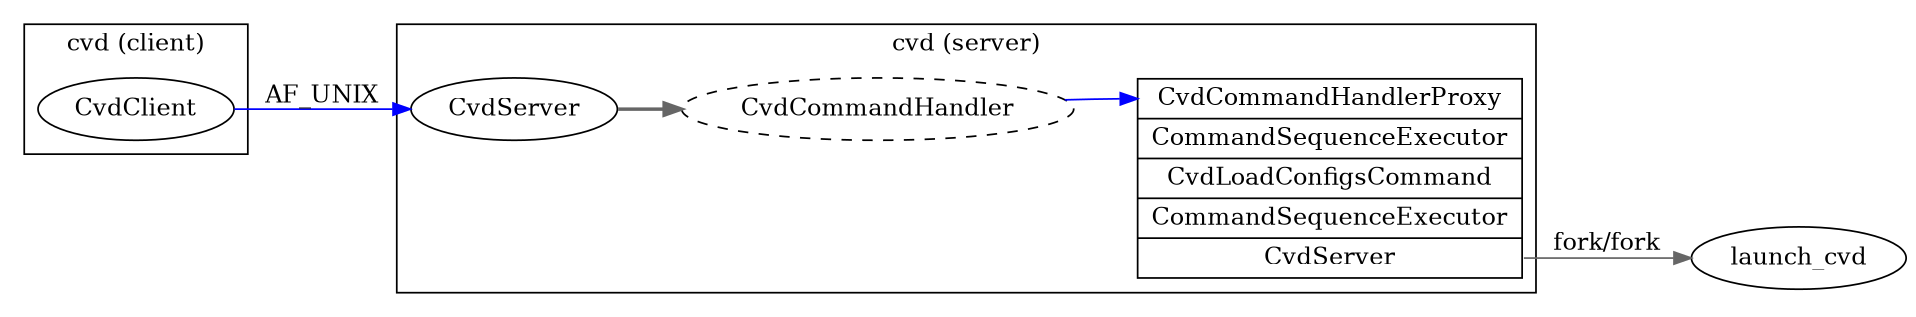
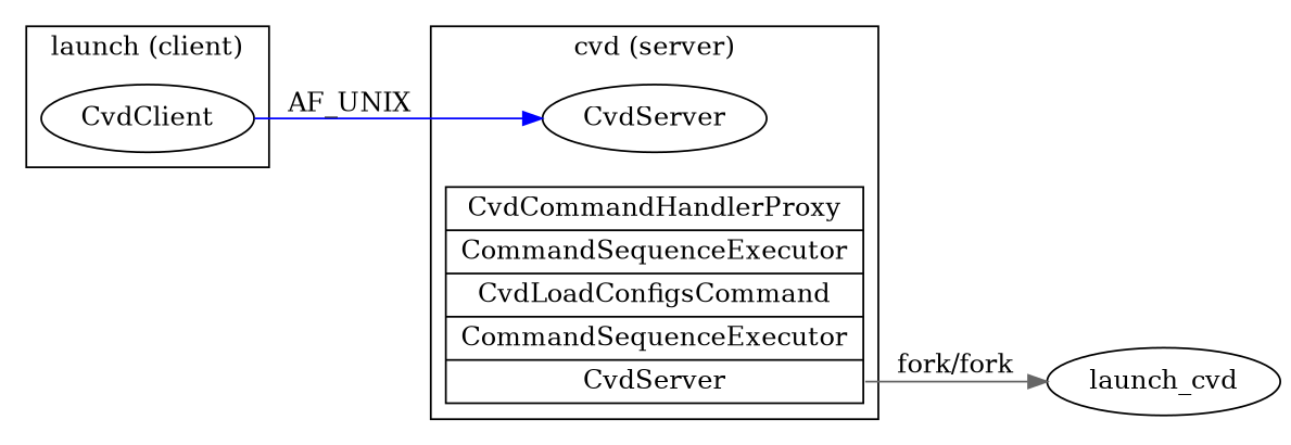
  digraph {
    rankdir=LR
    edge [color=gray40 style=solid]
    CvdServer
-   CvdCommandHandler [style=dashed]
    n3 [label="<proxy> CvdCommandHandlerProxy | CommandSequenceExecutor | CvdLoadConfigsCommand | CommandSequenceExecutor | <start> CvdServer" shape=record]
    CvdClient
    launch_cvd
    subgraph cluster_1 {
      label="cvd (server)"
      CvdServer
-     CvdCommandHandler
      n3
    }
    subgraph cluster_2 {
-     label="cvd (client)"
+     label="launch (client)"
      CvdClient
    }
-   CvdServer -> CvdCommandHandler [style=bold]
-   CvdCommandHandler -> n3 [color=blue headport=proxy]
    n3 -> launch_cvd [label="fork/fork" tailport=start]
    CvdClient -> CvdServer [color=blue label=AF_UNIX]
  }
